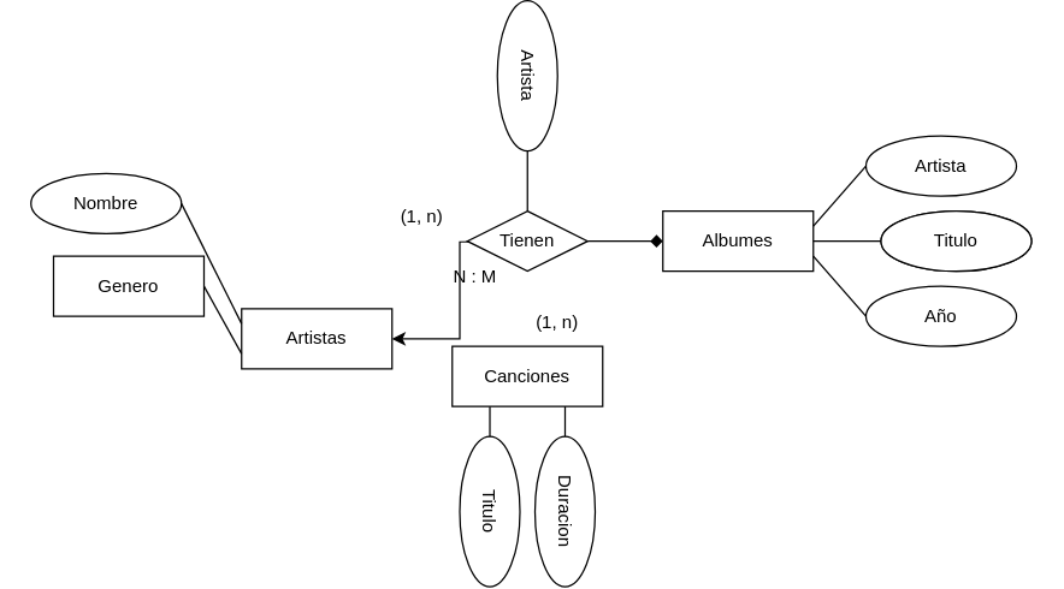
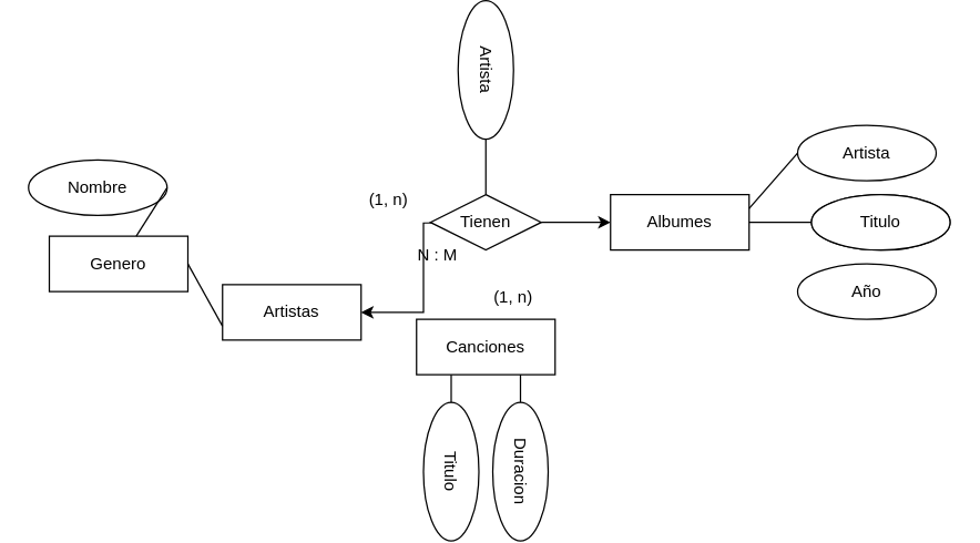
  <mxCell id="0" />
  <mxCell id="1" parent="0" />
  <mxCell id="2" value="Artistas" style="whiteSpace=wrap;html=1;align=center;" parent="1" vertex="1"><mxGeometry x="160" y="195" width="100" height="40" as="geometry" /></mxCell>
  <mxCell id="3" style="edgeStyle=orthogonalEdgeStyle;rounded=0;orthogonalLoop=1;jettySize=auto;html=1;entryX=1;entryY=0.5;entryDx=0;entryDy=0;" parent="1" target="2" edge="1"><mxGeometry relative="1" as="geometry"><mxPoint x="350" y="150" as="sourcePoint" /></mxGeometry></mxCell>
- <mxCell id="4" value="" style="edgeStyle=orthogonalEdgeStyle;rounded=0;orthogonalLoop=1;jettySize=auto;html=1;endArrow=diamond;" parent="1" source="5" target="6" edge="1"><mxGeometry relative="1" as="geometry" /></mxCell>
+ <mxCell id="4" value="" style="edgeStyle=orthogonalEdgeStyle;rounded=0;orthogonalLoop=1;jettySize=auto;html=1;" parent="1" source="5" target="6" edge="1"><mxGeometry relative="1" as="geometry" /></mxCell>
  <mxCell id="5" value="Tienen" style="shape=rhombus;perimeter=rhombusPerimeter;whiteSpace=wrap;html=1;align=center;" parent="1" vertex="1"><mxGeometry x="310" y="130" width="80" height="40" as="geometry" /></mxCell>
  <mxCell id="6" value="Albumes" style="whiteSpace=wrap;html=1;align=center;" parent="1" vertex="1"><mxGeometry x="440" y="130" width="100" height="40" as="geometry" /></mxCell>
  <mxCell id="7" value="(1, n)" style="text;strokeColor=none;fillColor=none;spacingLeft=4;spacingRight=4;overflow=hidden;rotatable=0;points=[[0,0.5],[1,0.5]];portConstraint=eastwest;fontSize=12;whiteSpace=wrap;html=1;" parent="1" vertex="1"><mxGeometry x="260" y="120" width="40" height="30" as="geometry" /></mxCell>
  <mxCell id="8" value="N : M" style="text;strokeColor=none;fillColor=none;spacingLeft=4;spacingRight=4;overflow=hidden;rotatable=0;points=[[0,0.5],[1,0.5]];portConstraint=eastwest;fontSize=12;whiteSpace=wrap;html=1;" parent="1" vertex="1"><mxGeometry x="295" y="160" width="40" height="30" as="geometry" /></mxCell>
  <mxCell id="9" value="Canciones" style="whiteSpace=wrap;html=1;align=center;" parent="1" vertex="1"><mxGeometry x="300" y="220" width="100" height="40" as="geometry" /></mxCell>
  <mxCell id="10" value="(1, n)" style="text;strokeColor=none;fillColor=none;spacingLeft=4;spacingRight=4;overflow=hidden;rotatable=0;points=[[0,0.5],[1,0.5]];portConstraint=eastwest;fontSize=12;whiteSpace=wrap;html=1;" parent="1" vertex="1"><mxGeometry x="350" y="190" width="40" height="30" as="geometry" /></mxCell>
  <mxCell id="11" value="Nombre" style="ellipse;whiteSpace=wrap;html=1;align=center;" vertex="1" parent="1"><mxGeometry x="20" y="105" width="100" height="40" as="geometry" /></mxCell>
  <mxCell id="12" value="Genero" style="whiteSpace=wrap;html=1;align=center;rounded=0;" vertex="1" parent="1"><mxGeometry x="35" y="160" width="100" height="40" as="geometry" /></mxCell>
  <mxCell id="13" value="Titulo" style="ellipse;whiteSpace=wrap;html=1;align=center;rotation=90;" vertex="1" parent="1"><mxGeometry x="275" y="310" width="100" height="40" as="geometry" /></mxCell>
  <mxCell id="14" value="Duracion" style="ellipse;whiteSpace=wrap;html=1;align=center;rotation=90;" vertex="1" parent="1"><mxGeometry x="325" y="310" width="100" height="40" as="geometry" /></mxCell>
  <mxCell id="15" value="" style="endArrow=none;html=1;rounded=0;exitX=1;exitY=0.5;exitDx=0;exitDy=0;entryX=0;entryY=0.75;entryDx=0;entryDy=0;" edge="1" parent="1" source="12" target="2"><mxGeometry relative="1" as="geometry"><mxPoint x="275" y="280" as="sourcePoint" /><mxPoint x="435" y="280" as="targetPoint" /></mxGeometry></mxCell>
- <mxCell id="16" value="" style="endArrow=none;html=1;rounded=0;exitX=1;exitY=0.5;exitDx=0;exitDy=0;entryX=0;entryY=0.25;entryDx=0;entryDy=0;" edge="1" parent="1" source="11" target="2"><mxGeometry relative="1" as="geometry"><mxPoint x="145" y="180" as="sourcePoint" /><mxPoint x="170" y="170" as="targetPoint" /></mxGeometry></mxCell>
+ <mxCell id="16" value="" style="endArrow=none;html=1;rounded=0;exitX=1;exitY=0.5;exitDx=0;exitDy=0;" edge="1" parent="1" source="11" target="12"><mxGeometry relative="1" as="geometry"><mxPoint x="145" y="180" as="sourcePoint" /><mxPoint x="170" y="170" as="targetPoint" /></mxGeometry></mxCell>
  <mxCell id="17" value="" style="endArrow=none;html=1;rounded=0;exitX=0;exitY=0.5;exitDx=0;exitDy=0;entryX=0.75;entryY=1;entryDx=0;entryDy=0;" edge="1" parent="1" source="14" target="9"><mxGeometry relative="1" as="geometry"><mxPoint x="360" y="300" as="sourcePoint" /><mxPoint x="360" y="270" as="targetPoint" /></mxGeometry></mxCell>
  <mxCell id="18" value="Artista" style="ellipse;whiteSpace=wrap;html=1;align=center;rotation=0;" vertex="1" parent="1"><mxGeometry x="575" y="80" width="100" height="40" as="geometry" /></mxCell>
  <mxCell id="19" value="Titulo" style="ellipse;whiteSpace=wrap;html=1;align=center;rotation=0;" vertex="1" parent="1"><mxGeometry x="585" y="130" width="100" height="40" as="geometry" /></mxCell>
  <mxCell id="20" value="Titulo" style="ellipse;whiteSpace=wrap;html=1;align=center;rotation=0;" vertex="1" parent="1"><mxGeometry x="585" y="130" width="100" height="40" as="geometry" /></mxCell>
  <mxCell id="21" value="Año" style="ellipse;whiteSpace=wrap;html=1;align=center;rotation=0;" vertex="1" parent="1"><mxGeometry x="575" y="180" width="100" height="40" as="geometry" /></mxCell>
  <mxCell id="22" value="" style="endArrow=none;html=1;rounded=0;exitX=1;exitY=0.25;exitDx=0;exitDy=0;entryX=0;entryY=0.5;entryDx=0;entryDy=0;" edge="1" parent="1" source="6" target="18"><mxGeometry relative="1" as="geometry"><mxPoint x="145" y="135" as="sourcePoint" /><mxPoint x="170" y="150" as="targetPoint" /></mxGeometry></mxCell>
  <mxCell id="23" value="" style="endArrow=none;html=1;rounded=0;exitX=1;exitY=0.5;exitDx=0;exitDy=0;entryX=0;entryY=0.5;entryDx=0;entryDy=0;" edge="1" parent="1" source="6" target="20"><mxGeometry relative="1" as="geometry"><mxPoint x="550" y="150" as="sourcePoint" /><mxPoint x="585" y="110" as="targetPoint" /></mxGeometry></mxCell>
- <mxCell id="24" value="" style="endArrow=none;html=1;rounded=0;exitX=1;exitY=0.75;exitDx=0;exitDy=0;entryX=0;entryY=0.5;entryDx=0;entryDy=0;" edge="1" parent="1" source="6" target="21"><mxGeometry relative="1" as="geometry"><mxPoint x="550" y="160" as="sourcePoint" /><mxPoint x="595" y="160" as="targetPoint" /></mxGeometry></mxCell>
  <mxCell id="25" value="Artista" style="ellipse;whiteSpace=wrap;html=1;align=center;rotation=90;" vertex="1" parent="1"><mxGeometry x="300" y="20" width="100" height="40" as="geometry" /></mxCell>
  <mxCell id="26" value="" style="endArrow=none;html=1;rounded=0;exitX=1;exitY=0.5;exitDx=0;exitDy=0;entryX=0.5;entryY=0;entryDx=0;entryDy=0;" edge="1" parent="1" source="25" target="5"><mxGeometry relative="1" as="geometry"><mxPoint x="360" y="310" as="sourcePoint" /><mxPoint x="360" y="270" as="targetPoint" /></mxGeometry></mxCell>
  <mxCell id="27" value="" style="endArrow=none;html=1;rounded=0;exitX=0;exitY=0.5;exitDx=0;exitDy=0;entryX=0.25;entryY=1;entryDx=0;entryDy=0;" edge="1" parent="1" source="13" target="9"><mxGeometry relative="1" as="geometry"><mxPoint x="395" y="290" as="sourcePoint" /><mxPoint x="385" y="270" as="targetPoint" /></mxGeometry></mxCell>
